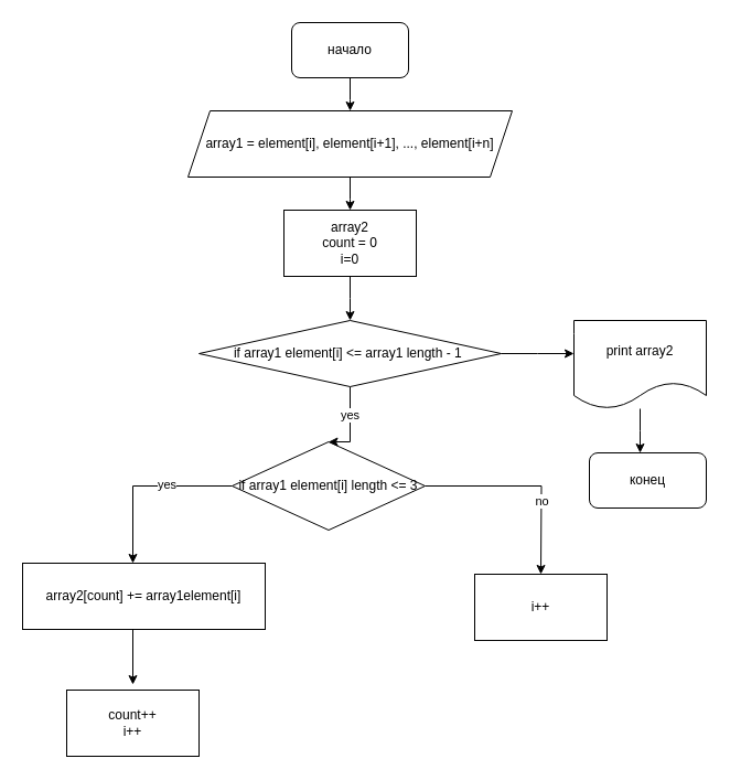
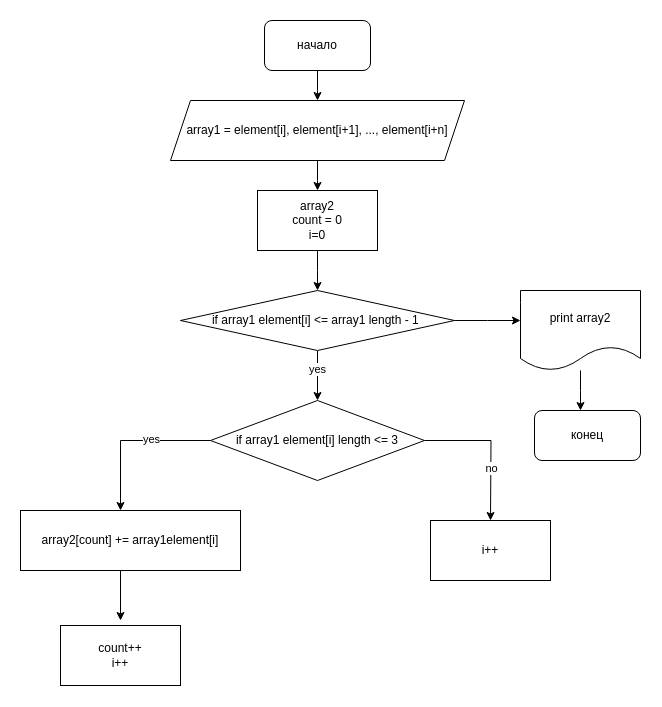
  <mxCell id="0" />
  <mxCell id="1" parent="0" />
  <mxCell id="2" value="" style="edgeStyle=orthogonalEdgeStyle;rounded=0;orthogonalLoop=1;jettySize=auto;html=1;" edge="1" parent="1" source="3"><mxGeometry relative="1" as="geometry"><mxPoint x="317" y="100" as="targetPoint" /></mxGeometry></mxCell>
  <mxCell id="3" value="начало" style="rounded=1;whiteSpace=wrap;html=1;" vertex="1" parent="1"><mxGeometry x="264" y="20" width="106" height="50" as="geometry" /></mxCell>
  <mxCell id="4" style="edgeStyle=orthogonalEdgeStyle;rounded=0;orthogonalLoop=1;jettySize=auto;html=1;" edge="1" parent="1" source="5"><mxGeometry relative="1" as="geometry"><mxPoint x="317" y="190" as="targetPoint" /></mxGeometry></mxCell>
  <mxCell id="5" value="array1 = element[i], element[i+1], ..., element[i+n]" style="shape=parallelogram;perimeter=parallelogramPerimeter;whiteSpace=wrap;html=1;fixedSize=1;" vertex="1" parent="1"><mxGeometry x="170" y="100" width="294" height="60" as="geometry" /></mxCell>
  <mxCell id="6" style="edgeStyle=orthogonalEdgeStyle;rounded=0;orthogonalLoop=1;jettySize=auto;html=1;exitX=0.5;exitY=1;exitDx=0;exitDy=0;" edge="1" parent="1" source="5" target="5"><mxGeometry relative="1" as="geometry" /></mxCell>
  <mxCell id="7" style="edgeStyle=orthogonalEdgeStyle;rounded=0;orthogonalLoop=1;jettySize=auto;html=1;" edge="1" parent="1" source="8"><mxGeometry relative="1" as="geometry"><mxPoint x="317" y="290" as="targetPoint" /></mxGeometry></mxCell>
  <mxCell id="8" value="array2&lt;br&gt;count = 0&lt;br&gt;i=0" style="rounded=0;whiteSpace=wrap;html=1;" vertex="1" parent="1"><mxGeometry x="257" y="190" width="120" height="60" as="geometry" /></mxCell>
  <mxCell id="9" style="edgeStyle=orthogonalEdgeStyle;rounded=0;orthogonalLoop=1;jettySize=auto;html=1;" edge="1" parent="1" source="13"><mxGeometry relative="1" as="geometry"><mxPoint x="120" y="510" as="targetPoint" /><Array as="points"><mxPoint x="120" y="440" /></Array></mxGeometry></mxCell>
  <mxCell id="10" value="yes" style="edgeLabel;html=1;align=center;verticalAlign=middle;resizable=0;points=[];" vertex="1" connectable="0" parent="9"><mxGeometry x="-0.254" y="-2" relative="1" as="geometry"><mxPoint as="offset" /></mxGeometry></mxCell>
  <mxCell id="11" style="edgeStyle=orthogonalEdgeStyle;rounded=0;orthogonalLoop=1;jettySize=auto;html=1;" edge="1" parent="1" source="13"><mxGeometry relative="1" as="geometry"><mxPoint x="490" y="520" as="targetPoint" /></mxGeometry></mxCell>
  <mxCell id="12" value="no" style="edgeLabel;html=1;align=center;verticalAlign=middle;resizable=0;points=[];" vertex="1" connectable="0" parent="11"><mxGeometry x="0.28" relative="1" as="geometry"><mxPoint as="offset" /></mxGeometry></mxCell>
- <mxCell id="13" value="if array1 element[i] length &amp;lt;= 3" style="rhombus;whiteSpace=wrap;html=1;" vertex="1" parent="1"><mxGeometry x="210" y="400" width="175" height="80" as="geometry" /></mxCell>
+ <mxCell id="13" value="if array1 element[i] length &amp;lt;= 3" style="rhombus;whiteSpace=wrap;html=1;" vertex="1" parent="1"><mxGeometry x="210" y="400" width="214" height="80" as="geometry" /></mxCell>
  <mxCell id="14" style="edgeStyle=orthogonalEdgeStyle;rounded=0;orthogonalLoop=1;jettySize=auto;html=1;" edge="1" parent="1"><mxGeometry relative="1" as="geometry"><mxPoint x="120" y="620" as="targetPoint" /><mxPoint x="120" y="570" as="sourcePoint" /></mxGeometry></mxCell>
  <mxCell id="15" value="array2[count] += array1element[i]" style="rounded=0;whiteSpace=wrap;html=1;" vertex="1" parent="1"><mxGeometry x="20" y="510" width="220" height="60" as="geometry" /></mxCell>
  <mxCell id="16" value="count++&lt;br&gt;i++" style="rounded=0;whiteSpace=wrap;html=1;" vertex="1" parent="1"><mxGeometry x="60" y="625" width="120" height="60" as="geometry" /></mxCell>
  <mxCell id="17" value="i++" style="rounded=0;whiteSpace=wrap;html=1;" vertex="1" parent="1"><mxGeometry x="430" y="520" width="120" height="60" as="geometry" /></mxCell>
  <mxCell id="18" style="edgeStyle=orthogonalEdgeStyle;rounded=0;orthogonalLoop=1;jettySize=auto;html=1;entryX=0.5;entryY=0;entryDx=0;entryDy=0;exitX=0.5;exitY=1;exitDx=0;exitDy=0;" edge="1" parent="1" source="21" target="13"><mxGeometry relative="1" as="geometry"><Array as="points"><mxPoint x="317" y="370" /><mxPoint x="317" y="370" /></Array></mxGeometry></mxCell>
  <mxCell id="19" value="yes" style="edgeLabel;html=1;align=center;verticalAlign=middle;resizable=0;points=[];" vertex="1" connectable="0" parent="18"><mxGeometry x="-0.285" y="-1" relative="1" as="geometry"><mxPoint as="offset" /></mxGeometry></mxCell>
  <mxCell id="20" style="edgeStyle=orthogonalEdgeStyle;rounded=0;orthogonalLoop=1;jettySize=auto;html=1;" edge="1" parent="1" source="21"><mxGeometry relative="1" as="geometry"><mxPoint x="520" y="320" as="targetPoint" /></mxGeometry></mxCell>
  <mxCell id="21" value="if array1 element[i] &amp;lt;=&amp;nbsp;array1 length - 1&amp;nbsp;" style="rhombus;whiteSpace=wrap;html=1;" vertex="1" parent="1"><mxGeometry x="180" y="290" width="274" height="60" as="geometry" /></mxCell>
  <mxCell id="22" style="edgeStyle=orthogonalEdgeStyle;rounded=0;orthogonalLoop=1;jettySize=auto;html=1;" edge="1" parent="1" source="23"><mxGeometry relative="1" as="geometry"><mxPoint x="580" y="410" as="targetPoint" /></mxGeometry></mxCell>
  <mxCell id="23" value="print array2" style="shape=document;whiteSpace=wrap;html=1;boundedLbl=1;" vertex="1" parent="1"><mxGeometry x="520" y="290" width="120" height="80" as="geometry" /></mxCell>
  <mxCell id="24" value="конец" style="rounded=1;whiteSpace=wrap;html=1;" vertex="1" parent="1"><mxGeometry x="534" y="410" width="106" height="50" as="geometry" /></mxCell>
